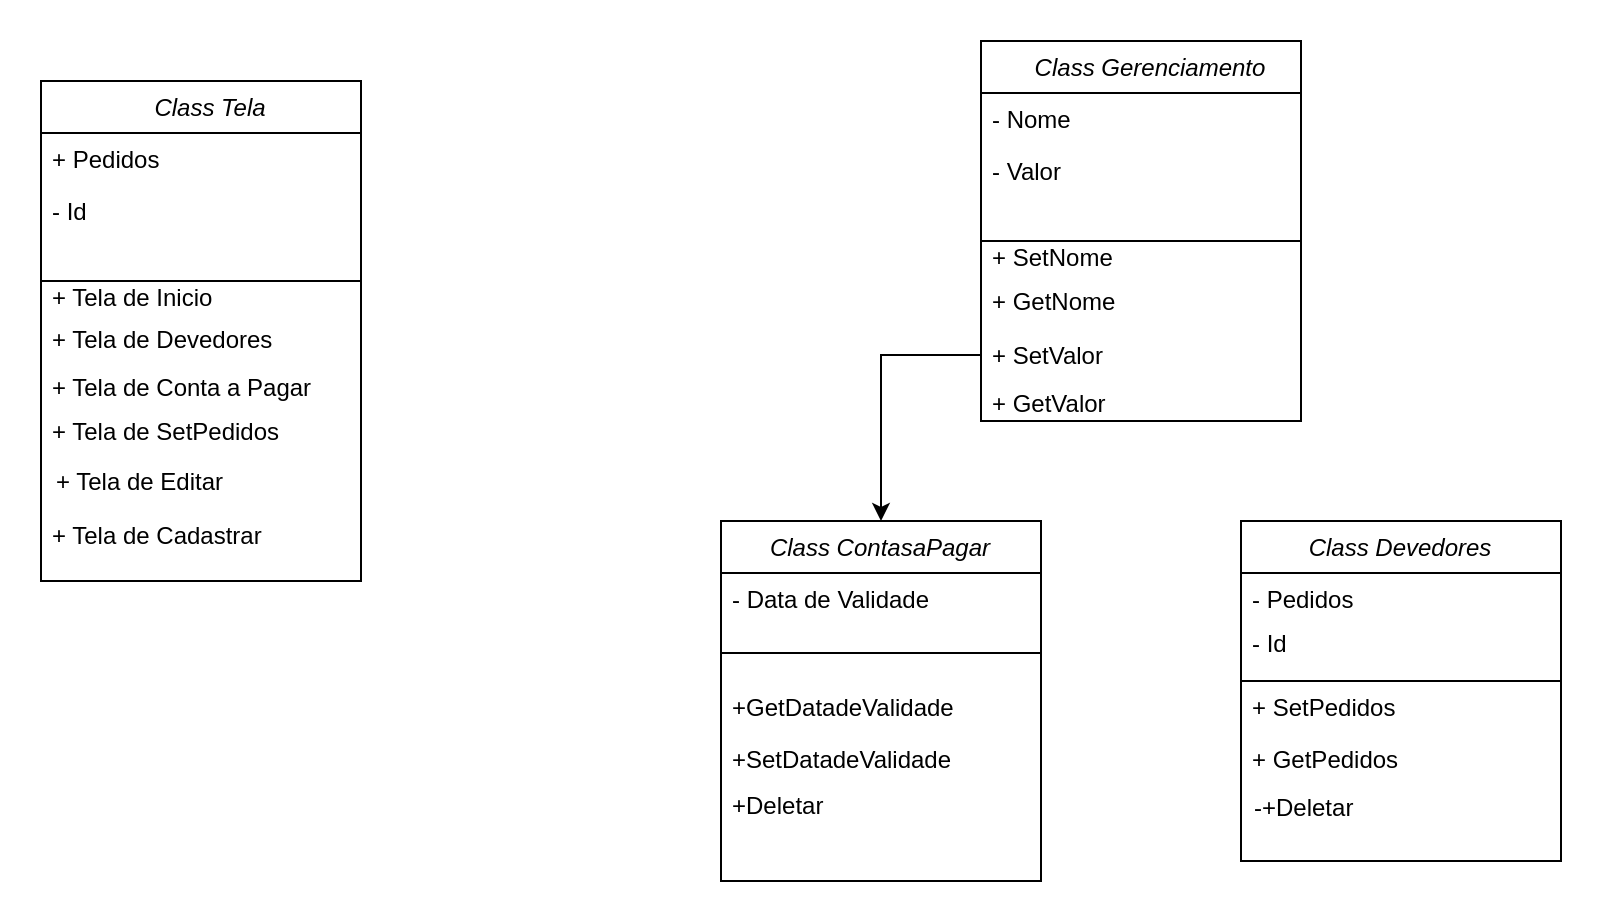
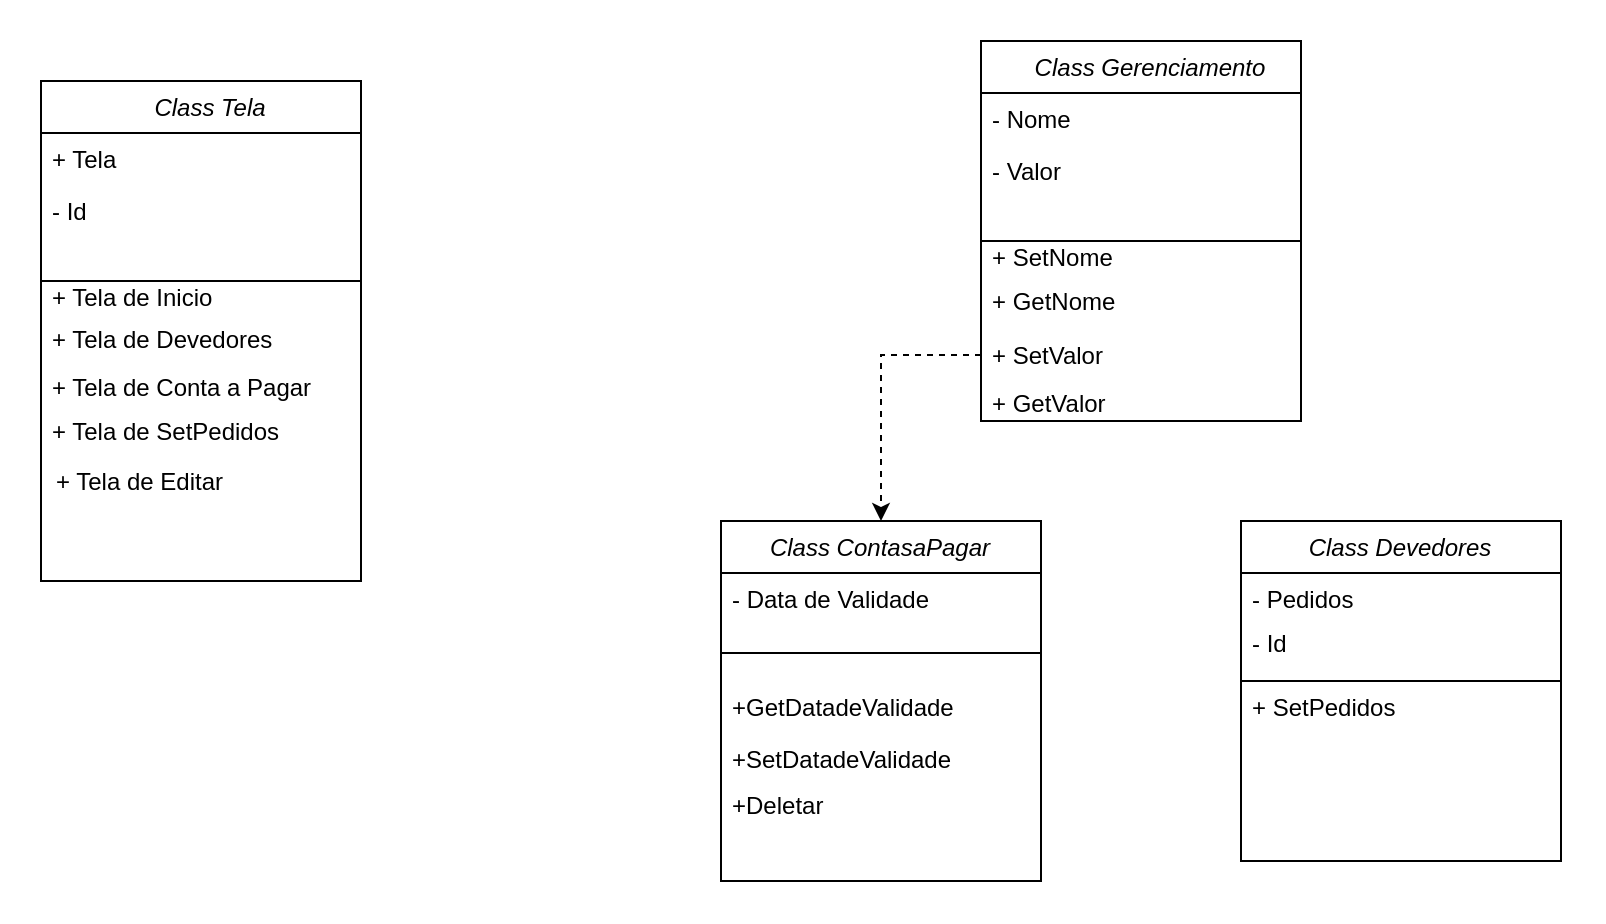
  <mxCell id="0" />
  <mxCell id="1" parent="0" />
  <mxCell id="2" value="Class Devedores" style="swimlane;fontStyle=2;align=center;verticalAlign=top;childLayout=stackLayout;horizontal=1;startSize=26;horizontalStack=0;resizeParent=1;resizeLast=0;collapsible=1;marginBottom=0;rounded=0;shadow=0;strokeWidth=1;" parent="1" vertex="1"><mxGeometry x="620" y="260" width="160" height="170" as="geometry"><mxRectangle x="230" y="140" width="160" height="26" as="alternateBounds" /></mxGeometry></mxCell>
  <mxCell id="3" value="- Pedidos" style="text;align=left;verticalAlign=top;spacingLeft=4;spacingRight=4;overflow=hidden;rotatable=0;points=[[0,0.5],[1,0.5]];portConstraint=eastwest;" parent="2" vertex="1"><mxGeometry y="26" width="160" height="26" as="geometry" /></mxCell>
  <mxCell id="4" value="Class ContasaPagar" style="swimlane;fontStyle=2;align=center;verticalAlign=top;childLayout=stackLayout;horizontal=1;startSize=26;horizontalStack=0;resizeParent=1;resizeLast=0;collapsible=1;marginBottom=0;rounded=0;shadow=0;strokeWidth=1;" parent="1" vertex="1"><mxGeometry x="360" y="260" width="160" height="180" as="geometry"><mxRectangle x="230" y="140" width="160" height="26" as="alternateBounds" /></mxGeometry></mxCell>
  <mxCell id="5" value="- Data de Validade" style="text;align=left;verticalAlign=top;spacingLeft=4;spacingRight=4;overflow=hidden;rotatable=0;points=[[0,0.5],[1,0.5]];portConstraint=eastwest;" parent="4" vertex="1"><mxGeometry y="26" width="160" height="26" as="geometry" /></mxCell>
  <mxCell id="6" value="" style="line;html=1;strokeWidth=1;align=left;verticalAlign=middle;spacingTop=-1;spacingLeft=3;spacingRight=3;rotatable=0;labelPosition=right;points=[];portConstraint=eastwest;" parent="4" vertex="1"><mxGeometry y="52" width="160" height="28" as="geometry" /></mxCell>
  <mxCell id="7" value="+GetDatadeValidade" style="text;align=left;verticalAlign=top;spacingLeft=4;spacingRight=4;overflow=hidden;rotatable=0;points=[[0,0.5],[1,0.5]];portConstraint=eastwest;" parent="4" vertex="1"><mxGeometry y="80" width="160" height="26" as="geometry" /></mxCell>
  <mxCell id="8" value="+SetDatadeValidade" style="text;align=left;verticalAlign=top;spacingLeft=4;spacingRight=4;overflow=hidden;rotatable=0;points=[[0,0.5],[1,0.5]];portConstraint=eastwest;" parent="4" vertex="1"><mxGeometry y="106" width="160" height="26" as="geometry" /></mxCell>
  <mxCell id="9" value="   Class Gerenciamento" style="swimlane;fontStyle=2;align=center;verticalAlign=top;childLayout=stackLayout;horizontal=1;startSize=26;horizontalStack=0;resizeParent=1;resizeLast=0;collapsible=1;marginBottom=0;rounded=0;shadow=0;strokeWidth=1;" parent="1" vertex="1"><mxGeometry x="490" y="20" width="160" height="190" as="geometry"><mxRectangle x="230" y="140" width="160" height="26" as="alternateBounds" /></mxGeometry></mxCell>
  <mxCell id="10" value="- Nome&#10;" style="text;align=left;verticalAlign=top;spacingLeft=4;spacingRight=4;overflow=hidden;rotatable=0;points=[[0,0.5],[1,0.5]];portConstraint=eastwest;" parent="9" vertex="1"><mxGeometry y="26" width="160" height="26" as="geometry" /></mxCell>
  <mxCell id="11" value="- Valor" style="text;align=left;verticalAlign=top;spacingLeft=4;spacingRight=4;overflow=hidden;rotatable=0;points=[[0,0.5],[1,0.5]];portConstraint=eastwest;" parent="9" vertex="1"><mxGeometry y="52" width="160" height="26" as="geometry" /></mxCell>
  <mxCell id="12" value="" style="endArrow=none;html=1;rounded=0;" parent="9" edge="1"><mxGeometry width="50" height="50" relative="1" as="geometry"><mxPoint y="100" as="sourcePoint" /><mxPoint x="160" y="100" as="targetPoint" /></mxGeometry></mxCell>
  <mxCell id="13" value="+ SetNome" style="text;align=left;verticalAlign=top;spacingLeft=4;spacingRight=4;overflow=hidden;rotatable=0;points=[[0,0.5],[1,0.5]];portConstraint=eastwest;" parent="1" vertex="1"><mxGeometry x="490" y="115" width="160" height="26" as="geometry" /></mxCell>
  <mxCell id="14" value="+ GetNome" style="text;align=left;verticalAlign=top;spacingLeft=4;spacingRight=4;overflow=hidden;rotatable=0;points=[[0,0.5],[1,0.5]];portConstraint=eastwest;" parent="1" vertex="1"><mxGeometry x="490" y="137" width="160" height="26" as="geometry" /></mxCell>
- <mxCell id="15" style="edgeStyle=orthogonalEdgeStyle;rounded=0;orthogonalLoop=1;jettySize=auto;html=1;exitX=0;exitY=0.5;exitDx=0;exitDy=0;entryX=0.5;entryY=0;entryDx=0;entryDy=0;" parent="1" source="16" target="4" edge="1"><mxGeometry relative="1" as="geometry" /></mxCell>
+ <mxCell id="15" style="edgeStyle=orthogonalEdgeStyle;rounded=0;orthogonalLoop=1;jettySize=auto;html=1;exitX=0;exitY=0.5;exitDx=0;exitDy=0;entryX=0.5;entryY=0;entryDx=0;entryDy=0;dashed=1;" parent="1" source="16" target="4" edge="1"><mxGeometry relative="1" as="geometry" /></mxCell>
  <mxCell id="16" value="+ SetValor" style="text;align=left;verticalAlign=top;spacingLeft=4;spacingRight=4;overflow=hidden;rotatable=0;points=[[0,0.5],[1,0.5]];portConstraint=eastwest;" parent="1" vertex="1"><mxGeometry x="490" y="164" width="160" height="26" as="geometry" /></mxCell>
  <mxCell id="17" value="+ GetValor" style="text;align=left;verticalAlign=top;spacingLeft=4;spacingRight=4;overflow=hidden;rotatable=0;points=[[0,0.5],[1,0.5]];portConstraint=eastwest;" parent="1" vertex="1"><mxGeometry x="490" y="188" width="160" height="26" as="geometry" /></mxCell>
- <mxCell id="18" value="+ GetPedidos" style="text;align=left;verticalAlign=top;spacingLeft=4;spacingRight=4;overflow=hidden;rotatable=0;points=[[0,0.5],[1,0.5]];portConstraint=eastwest;" parent="1" vertex="1"><mxGeometry x="620" y="366" width="160" height="22" as="geometry" /></mxCell>
  <mxCell id="19" value="+ SetPedidos" style="text;align=left;verticalAlign=top;spacingLeft=4;spacingRight=4;overflow=hidden;rotatable=0;points=[[0,0.5],[1,0.5]];portConstraint=eastwest;" parent="1" vertex="1"><mxGeometry x="620" y="340" width="160" height="26" as="geometry" /></mxCell>
  <mxCell id="20" value="" style="endArrow=none;html=1;rounded=0;" parent="1" edge="1"><mxGeometry width="50" height="50" relative="1" as="geometry"><mxPoint x="620" y="340" as="sourcePoint" /><mxPoint x="780" y="340" as="targetPoint" /></mxGeometry></mxCell>
  <mxCell id="21" value="- Id" style="text;align=left;verticalAlign=top;spacingLeft=4;spacingRight=4;overflow=hidden;rotatable=0;points=[[0,0.5],[1,0.5]];portConstraint=eastwest;" vertex="1" parent="1"><mxGeometry x="620" y="308" width="160" height="26" as="geometry" /></mxCell>
- <mxCell id="22" value="-+Deletar" style="text;align=left;verticalAlign=top;spacingLeft=4;spacingRight=4;overflow=hidden;rotatable=0;points=[[0,0.5],[1,0.5]];portConstraint=eastwest;" vertex="1" parent="1"><mxGeometry x="621" y="390" width="160" height="22" as="geometry" /></mxCell>
  <mxCell id="23" value="+Deletar" style="text;align=left;verticalAlign=top;spacingLeft=4;spacingRight=4;overflow=hidden;rotatable=0;points=[[0,0.5],[1,0.5]];portConstraint=eastwest;" vertex="1" parent="1"><mxGeometry x="360" y="389" width="160" height="26" as="geometry" /></mxCell>
  <mxCell id="24" value="   Class Tela" style="swimlane;fontStyle=2;align=center;verticalAlign=top;childLayout=stackLayout;horizontal=1;startSize=26;horizontalStack=0;resizeParent=1;resizeLast=0;collapsible=1;marginBottom=0;rounded=0;shadow=0;strokeWidth=1;" vertex="1" parent="1"><mxGeometry x="20" y="40" width="160" height="250" as="geometry"><mxRectangle x="230" y="140" width="160" height="26" as="alternateBounds" /></mxGeometry></mxCell>
- <mxCell id="25" value="+ Pedidos" style="text;align=left;verticalAlign=top;spacingLeft=4;spacingRight=4;overflow=hidden;rotatable=0;points=[[0,0.5],[1,0.5]];portConstraint=eastwest;" vertex="1" parent="24"><mxGeometry y="26" width="160" height="26" as="geometry" /></mxCell>
+ <mxCell id="25" value="+ Tela" style="text;align=left;verticalAlign=top;spacingLeft=4;spacingRight=4;overflow=hidden;rotatable=0;points=[[0,0.5],[1,0.5]];portConstraint=eastwest;" vertex="1" parent="24"><mxGeometry y="26" width="160" height="26" as="geometry" /></mxCell>
  <mxCell id="26" value="- Id" style="text;align=left;verticalAlign=top;spacingLeft=4;spacingRight=4;overflow=hidden;rotatable=0;points=[[0,0.5],[1,0.5]];portConstraint=eastwest;" vertex="1" parent="24"><mxGeometry y="52" width="160" height="26" as="geometry" /></mxCell>
  <mxCell id="27" value="" style="endArrow=none;html=1;rounded=0;" edge="1" parent="24"><mxGeometry width="50" height="50" relative="1" as="geometry"><mxPoint y="100" as="sourcePoint" /><mxPoint x="160" y="100" as="targetPoint" /></mxGeometry></mxCell>
  <mxCell id="28" value="+ Tela de Inicio" style="text;align=left;verticalAlign=top;spacingLeft=4;spacingRight=4;overflow=hidden;rotatable=0;points=[[0,0.5],[1,0.5]];portConstraint=eastwest;" vertex="1" parent="1"><mxGeometry x="20" y="135" width="160" height="26" as="geometry" /></mxCell>
  <mxCell id="29" value="+ Tela de Devedores" style="text;align=left;verticalAlign=top;spacingLeft=4;spacingRight=4;overflow=hidden;rotatable=0;points=[[0,0.5],[1,0.5]];portConstraint=eastwest;" vertex="1" parent="1"><mxGeometry x="20" y="156" width="160" height="26" as="geometry" /></mxCell>
  <mxCell id="30" value="+ Tela de Conta a Pagar" style="text;align=left;verticalAlign=top;spacingLeft=4;spacingRight=4;overflow=hidden;rotatable=0;points=[[0,0.5],[1,0.5]];portConstraint=eastwest;" vertex="1" parent="1"><mxGeometry x="20" y="180" width="160" height="26" as="geometry" /></mxCell>
  <mxCell id="31" value="+ Tela de SetPedidos" style="text;align=left;verticalAlign=top;spacingLeft=4;spacingRight=4;overflow=hidden;rotatable=0;points=[[0,0.5],[1,0.5]];portConstraint=eastwest;" vertex="1" parent="1"><mxGeometry x="20" y="202" width="160" height="26" as="geometry" /></mxCell>
  <mxCell id="32" value="+ Tela de Editar" style="text;align=left;verticalAlign=top;spacingLeft=4;spacingRight=4;overflow=hidden;rotatable=0;points=[[0,0.5],[1,0.5]];portConstraint=eastwest;" vertex="1" parent="1"><mxGeometry x="22" y="227" width="160" height="26" as="geometry" /></mxCell>
- <mxCell id="33" value="+ Tela de Cadastrar" style="text;align=left;verticalAlign=top;spacingLeft=4;spacingRight=4;overflow=hidden;rotatable=0;points=[[0,0.5],[1,0.5]];portConstraint=eastwest;" vertex="1" parent="1"><mxGeometry x="20" y="254" width="160" height="26" as="geometry" /></mxCell>
